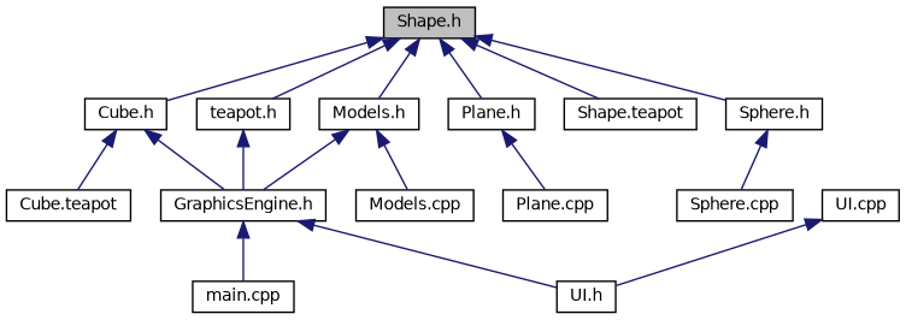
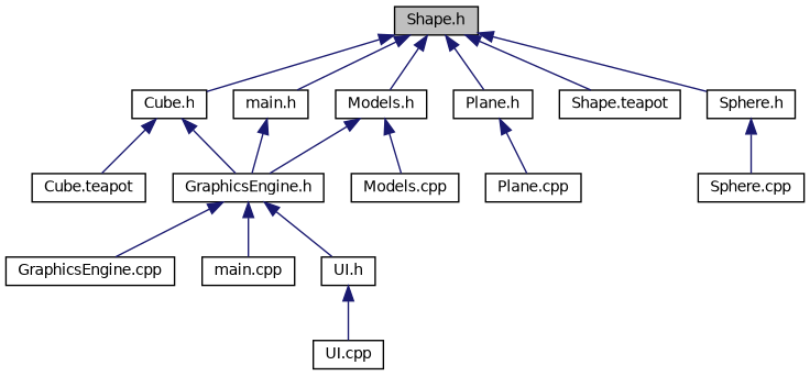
  digraph {
    node [color=black fillcolor=white fontname=Helvetica fontsize=10 shape=record style=filled]
    edge [color=midnightblue dir=back fontname=Helvetica fontsize=10 labelfontname=Helvetica labelfontsize=10 style=solid]
    n1 [fillcolor=grey75 fontcolor=black height=0.2 label="Shape.h" width=0.4]
    n2 [height=0.2 label="Cube.h" width=0.4]
-   n3 [height=0.2 label="teapot.h" width=0.4]
+   n3 [height=0.2 label="main.h" width=0.4]
    n4 [height=0.2 label="Models.h" width=0.4]
    n5 [height=0.2 label="Plane.h" width=0.4]
    n6 [height=0.2 label="Shape.teapot" width=0.4]
    n7 [height=0.2 label="Sphere.h" width=0.4]
    n8 [height=0.2 label="Cube.teapot" width=0.4]
    n9 [height=0.2 label="GraphicsEngine.h" width=0.4]
    n10 [height=0.2 label="Models.cpp" width=0.4]
    n11 [height=0.2 label="Plane.cpp" width=0.4]
    n12 [height=0.2 label="Sphere.cpp" width=0.4]
+   n13 [height=0.2 label="GraphicsEngine.cpp" width=0.4]
    n14 [height=0.2 label="main.cpp" width=0.4]
    n15 [height=0.2 label="UI.h" width=0.4]
    n16 [height=0.2 label="UI.cpp" width=0.4]
    n1 -> n2
    n1 -> n3
    n1 -> n4
    n1 -> n5
    n1 -> n6
    n1 -> n7
    n2 -> n8
    n2 -> n9
    n3 -> n9
    n4 -> n9
    n4 -> n10
    n5 -> n11
    n7 -> n12
+   n9 -> n13
    n9 -> n14
    n9 -> n15
-   n16 -> n15
+   n15 -> n16
  }
